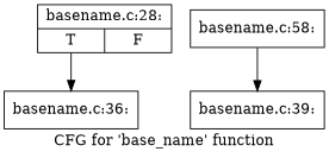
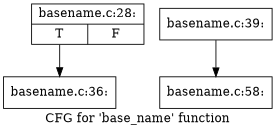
  digraph {
    label="CFG for 'base_name' function"
    node [shape=record]
    n1 [label="{basename.c:28:|{<s0>T|<s1>F}}"]
    n2 [label="{basename.c:36:}"]
    n3 [label="{basename.c:39:}"]
    n4 [label="{basename.c:58:}"]
    n1 -> n2 [tailport=s0]
-   n4 -> n3
+   n3 -> n4
  }
